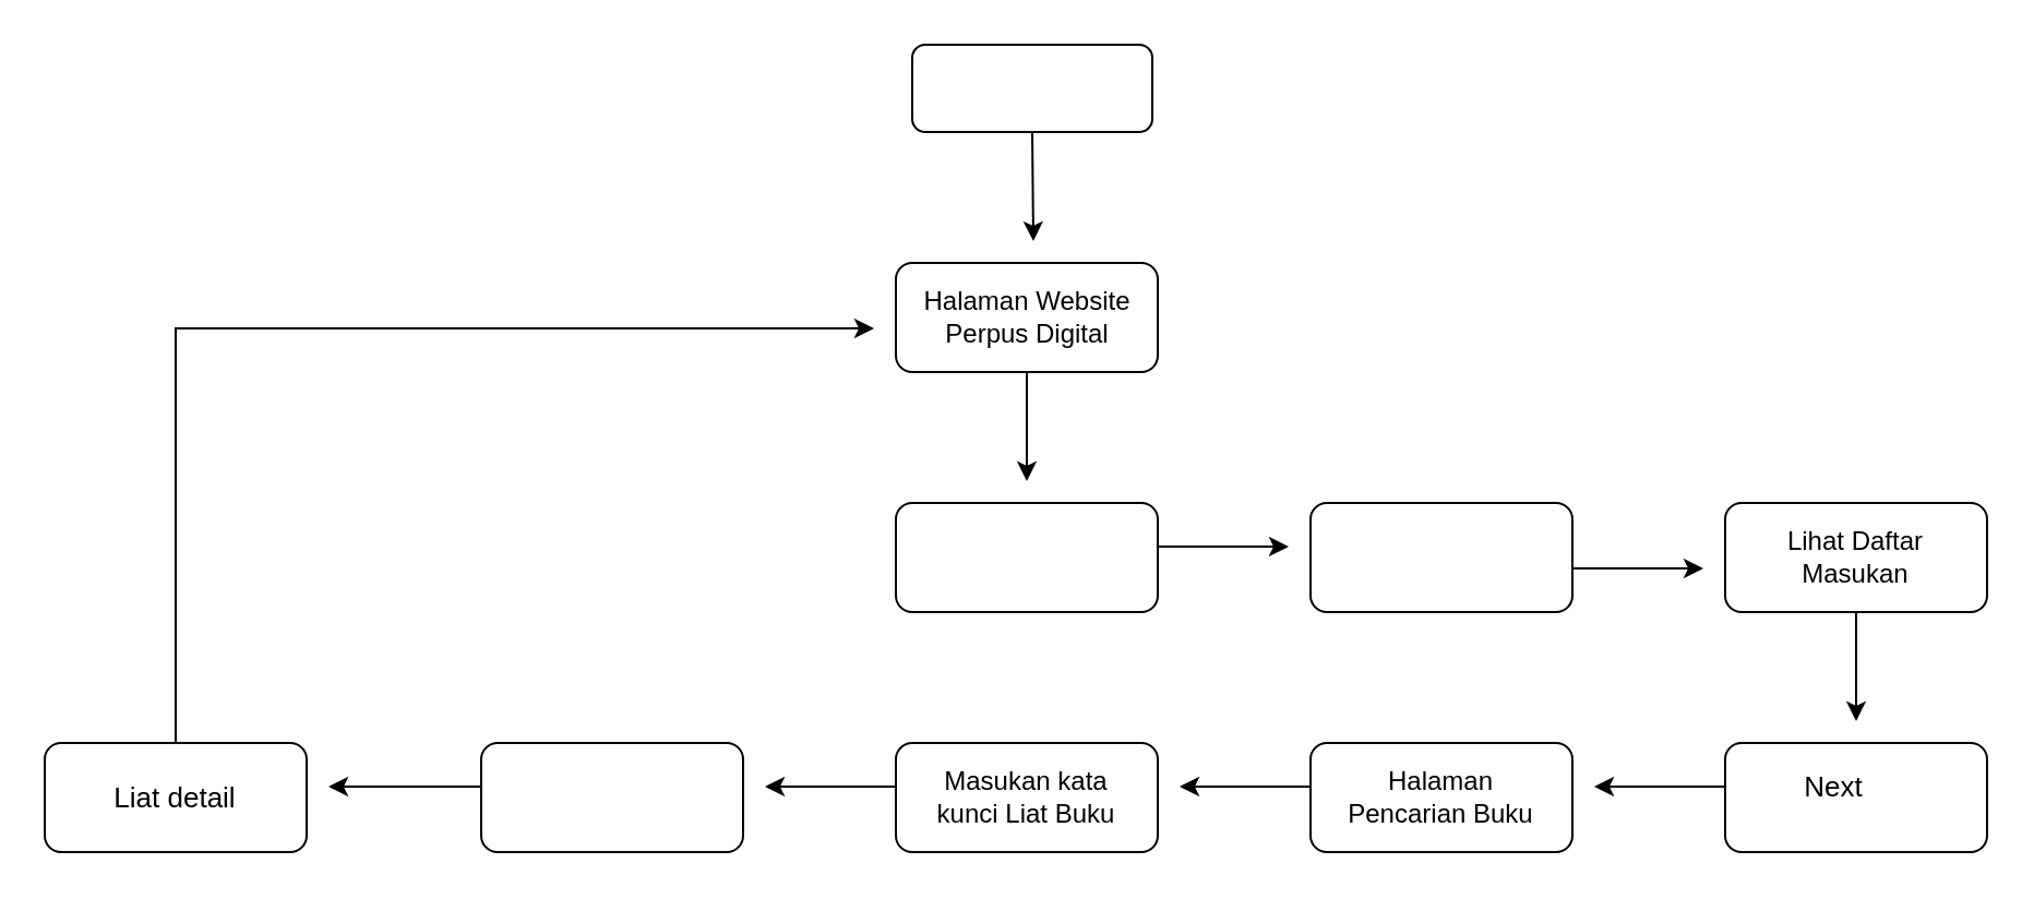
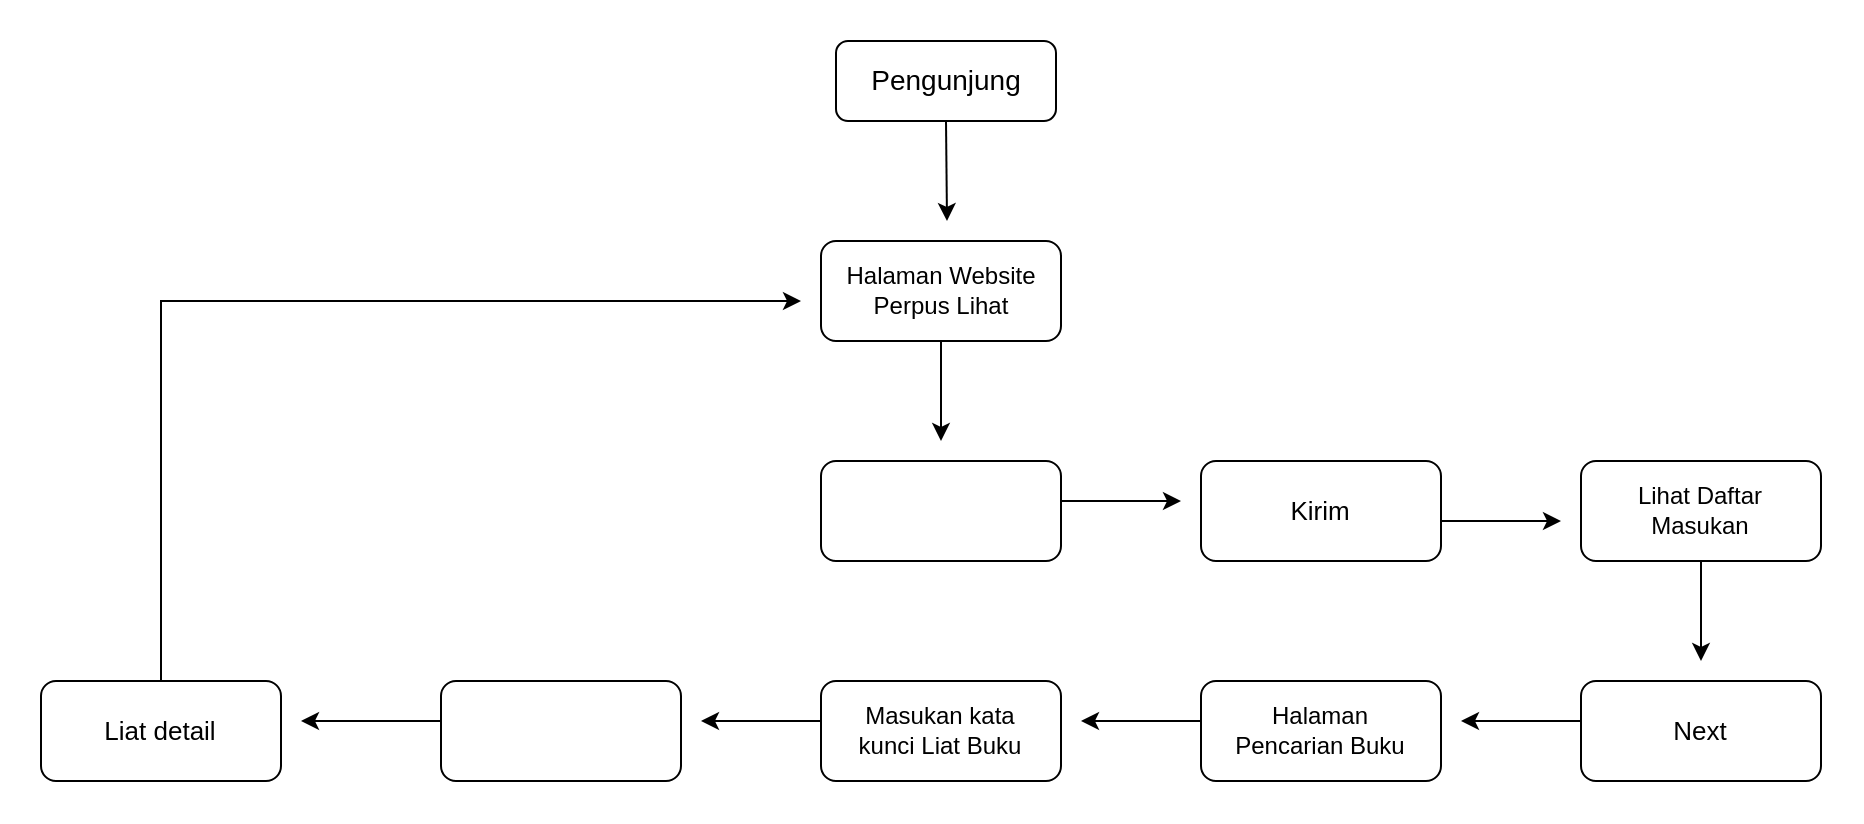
  <mxCell id="0" />
  <mxCell id="1" parent="0" />
  <mxCell id="2" value="" style="rounded=1;whiteSpace=wrap;html=1;" vertex="1" parent="1"><mxGeometry x="417.5" y="20" width="110" height="40" as="geometry" /></mxCell>
+ <mxCell id="3" value="Pengunjung" style="text;html=1;strokeColor=none;fillColor=none;align=center;verticalAlign=middle;whiteSpace=wrap;rounded=0;fontSize=14;" vertex="1" parent="1"><mxGeometry x="442.5" y="25" width="60" height="30" as="geometry" /></mxCell>
  <mxCell id="4" value="" style="rounded=1;whiteSpace=wrap;html=1;" vertex="1" parent="1"><mxGeometry x="410" y="120" width="120" height="50" as="geometry" /></mxCell>
  <mxCell id="5" value="" style="endArrow=classic;html=1;rounded=0;exitX=0.5;exitY=1;exitDx=0;exitDy=0;" edge="1" parent="1" source="2"><mxGeometry width="50" height="50" relative="1" as="geometry"><mxPoint x="340" y="140" as="sourcePoint" /><mxPoint x="473" y="110" as="targetPoint" /></mxGeometry></mxCell>
- <mxCell id="6" value="Halaman Website Perpus Digital" style="text;html=1;strokeColor=none;fillColor=none;align=center;verticalAlign=middle;whiteSpace=wrap;rounded=0;" vertex="1" parent="1"><mxGeometry x="417.5" y="127.5" width="105" height="35" as="geometry" /></mxCell>
+ <mxCell id="6" value="Halaman Website Perpus Lihat" style="text;html=1;strokeColor=none;fillColor=none;align=center;verticalAlign=middle;whiteSpace=wrap;rounded=0;" vertex="1" parent="1"><mxGeometry x="417.5" y="127.5" width="105" height="35" as="geometry" /></mxCell>
  <mxCell id="7" value="" style="rounded=1;whiteSpace=wrap;html=1;" vertex="1" parent="1"><mxGeometry x="410" y="230" width="120" height="50" as="geometry" /></mxCell>
  <mxCell id="8" value="" style="rounded=1;whiteSpace=wrap;html=1;" vertex="1" parent="1"><mxGeometry x="600" y="230" width="120" height="50" as="geometry" /></mxCell>
  <mxCell id="9" value="" style="endArrow=classic;html=1;rounded=0;" edge="1" parent="1"><mxGeometry width="50" height="50" relative="1" as="geometry"><mxPoint x="530" y="250" as="sourcePoint" /><mxPoint x="590" y="250" as="targetPoint" /><Array as="points"><mxPoint x="560" y="250" /></Array></mxGeometry></mxCell>
  <mxCell id="10" value="" style="endArrow=classic;html=1;rounded=0;" edge="1" parent="1"><mxGeometry width="50" height="50" relative="1" as="geometry"><mxPoint x="470" y="170" as="sourcePoint" /><mxPoint x="470" y="220" as="targetPoint" /></mxGeometry></mxCell>
+ <mxCell id="11" value="Kirim" style="text;html=1;strokeColor=none;fillColor=none;align=center;verticalAlign=middle;whiteSpace=wrap;rounded=0;fontSize=13;" vertex="1" parent="1"><mxGeometry x="630" y="240" width="60" height="30" as="geometry" /></mxCell>
  <mxCell id="12" value="" style="rounded=1;whiteSpace=wrap;html=1;" vertex="1" parent="1"><mxGeometry x="790" y="230" width="120" height="50" as="geometry" /></mxCell>
  <mxCell id="13" value="" style="endArrow=classic;html=1;rounded=0;" edge="1" parent="1"><mxGeometry width="50" height="50" relative="1" as="geometry"><mxPoint x="720" y="260" as="sourcePoint" /><mxPoint x="780" y="260" as="targetPoint" /></mxGeometry></mxCell>
  <mxCell id="14" value="Lihat Daftar Masukan" style="text;html=1;strokeColor=none;fillColor=none;align=center;verticalAlign=middle;whiteSpace=wrap;rounded=0;" vertex="1" parent="1"><mxGeometry x="805" y="240" width="90" height="30" as="geometry" /></mxCell>
  <mxCell id="15" value="" style="rounded=1;whiteSpace=wrap;html=1;" vertex="1" parent="1"><mxGeometry x="790" y="340" width="120" height="50" as="geometry" /></mxCell>
  <mxCell id="16" value="" style="endArrow=classic;html=1;rounded=0;" edge="1" parent="1"><mxGeometry width="50" height="50" relative="1" as="geometry"><mxPoint x="850" y="280" as="sourcePoint" /><mxPoint x="850" y="330" as="targetPoint" /></mxGeometry></mxCell>
- <mxCell id="17" value="Next" style="text;html=1;strokeColor=none;fillColor=none;align=center;verticalAlign=middle;whiteSpace=wrap;rounded=0;fontSize=13;" vertex="1" parent="1"><mxGeometry x="810" y="345" width="60" height="30" as="geometry" /></mxCell>
+ <mxCell id="17" value="Next" style="text;html=1;strokeColor=none;fillColor=none;align=center;verticalAlign=middle;whiteSpace=wrap;rounded=0;fontSize=13;" vertex="1" parent="1"><mxGeometry x="820" y="350" width="60" height="30" as="geometry" /></mxCell>
  <mxCell id="18" value="" style="rounded=1;whiteSpace=wrap;html=1;" vertex="1" parent="1"><mxGeometry x="600" y="340" width="120" height="50" as="geometry" /></mxCell>
  <mxCell id="19" value="" style="endArrow=classic;html=1;rounded=0;" edge="1" parent="1"><mxGeometry width="50" height="50" relative="1" as="geometry"><mxPoint x="790" y="360" as="sourcePoint" /><mxPoint x="730" y="360" as="targetPoint" /></mxGeometry></mxCell>
  <mxCell id="20" value="Halaman Pencarian Buku" style="text;html=1;strokeColor=none;fillColor=none;align=center;verticalAlign=middle;whiteSpace=wrap;rounded=0;" vertex="1" parent="1"><mxGeometry x="610" y="350" width="100" height="30" as="geometry" /></mxCell>
  <mxCell id="21" value="" style="rounded=1;whiteSpace=wrap;html=1;" vertex="1" parent="1"><mxGeometry x="410" y="340" width="120" height="50" as="geometry" /></mxCell>
  <mxCell id="22" value="" style="endArrow=classic;html=1;rounded=0;" edge="1" parent="1"><mxGeometry width="50" height="50" relative="1" as="geometry"><mxPoint x="600" y="360" as="sourcePoint" /><mxPoint x="540" y="360" as="targetPoint" /></mxGeometry></mxCell>
  <mxCell id="23" value="Masukan kata kunci Liat Buku" style="text;html=1;strokeColor=none;fillColor=none;align=center;verticalAlign=middle;whiteSpace=wrap;rounded=0;" vertex="1" parent="1"><mxGeometry x="420" y="350" width="100" height="30" as="geometry" /></mxCell>
  <mxCell id="24" value="" style="rounded=1;whiteSpace=wrap;html=1;" vertex="1" parent="1"><mxGeometry x="220" y="340" width="120" height="50" as="geometry" /></mxCell>
  <mxCell id="25" value="" style="endArrow=classic;html=1;rounded=0;" edge="1" parent="1"><mxGeometry width="50" height="50" relative="1" as="geometry"><mxPoint x="410" y="360" as="sourcePoint" /><mxPoint x="350" y="360" as="targetPoint" /></mxGeometry></mxCell>
  <mxCell id="26" value="" style="rounded=1;whiteSpace=wrap;html=1;" vertex="1" parent="1"><mxGeometry x="20" y="340" width="120" height="50" as="geometry" /></mxCell>
  <mxCell id="27" value="" style="endArrow=classic;html=1;rounded=0;" edge="1" parent="1"><mxGeometry width="50" height="50" relative="1" as="geometry"><mxPoint x="220" y="360" as="sourcePoint" /><mxPoint x="150" y="360" as="targetPoint" /></mxGeometry></mxCell>
  <mxCell id="28" value="Liat detail" style="text;html=1;strokeColor=none;fillColor=none;align=center;verticalAlign=middle;whiteSpace=wrap;rounded=0;fontSize=13;" vertex="1" parent="1"><mxGeometry x="50" y="350" width="60" height="30" as="geometry" /></mxCell>
  <mxCell id="29" value="" style="endArrow=classic;html=1;rounded=0;" edge="1" parent="1"><mxGeometry width="50" height="50" relative="1" as="geometry"><mxPoint x="80" y="340" as="sourcePoint" /><mxPoint x="400" y="150" as="targetPoint" /><Array as="points"><mxPoint x="80" y="150" /></Array></mxGeometry></mxCell>
